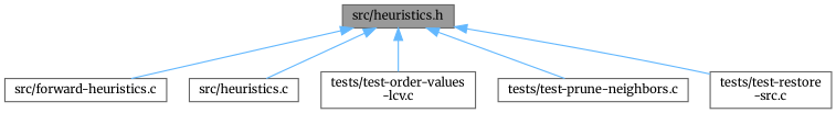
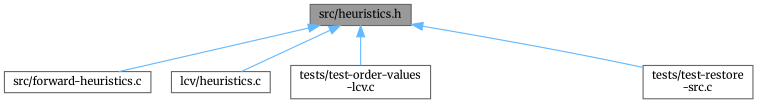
  digraph {
    fontname=Merriweather
    node [color=grey40 fillcolor=white fontname=Merriweather fontsize=10 shape=box style=filled]
    edge [color=steelblue1 dir=back fontname=Merriweather fontsize=10 labelfontname=Roboto labelfontsize=10 style=solid]
    n1 [color=gray40 fillcolor=grey60 fontcolor=black height=0.2 label="src/heuristics.h" width=0.4]
    n2 [height=0.2 label="src/forward-heuristics.c" width=0.4]
-   n3 [height=0.2 label="src/heuristics.c" width=0.4]
+   n3 [height=0.2 label="lcv/heuristics.c" width=0.4]
    n4 [height=0.2 label="tests/test-order-values\l-lcv.c" width=0.4]
-   n5 [height=0.2 label="tests/test-prune-neighbors.c" width=0.4]
    n6 [height=0.2 label="tests/test-restore\l-src.c" width=0.4]
    n1 -> n2
    n1 -> n3
    n1 -> n4
-   n1 -> n5
    n1 -> n6
  }
